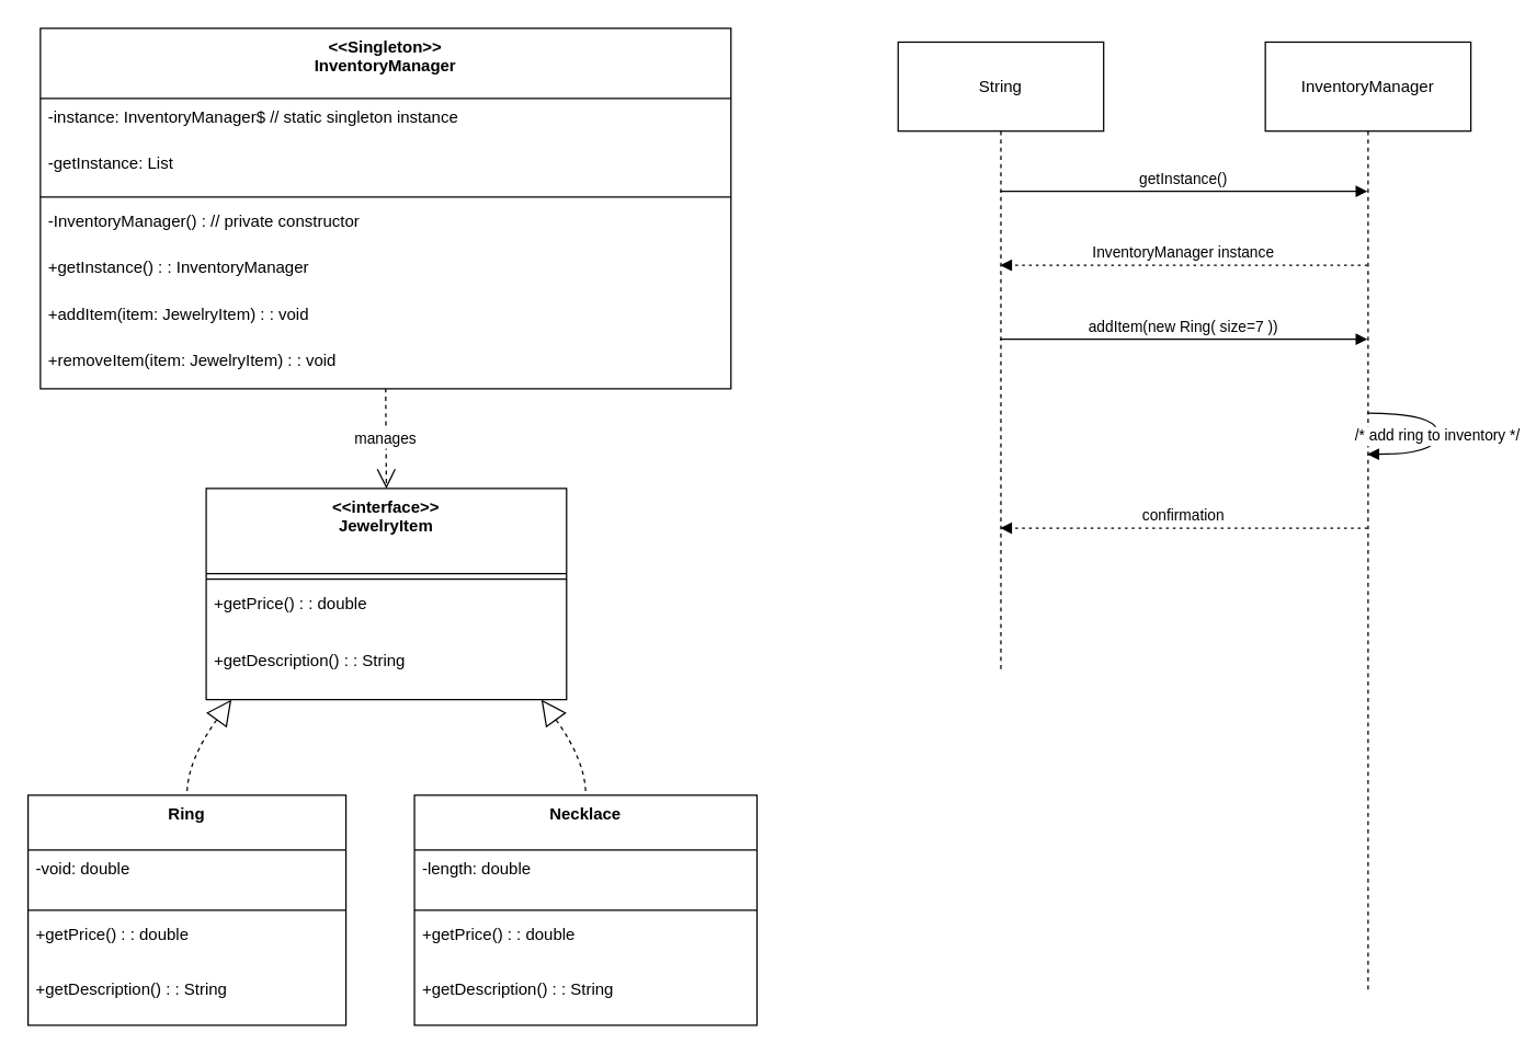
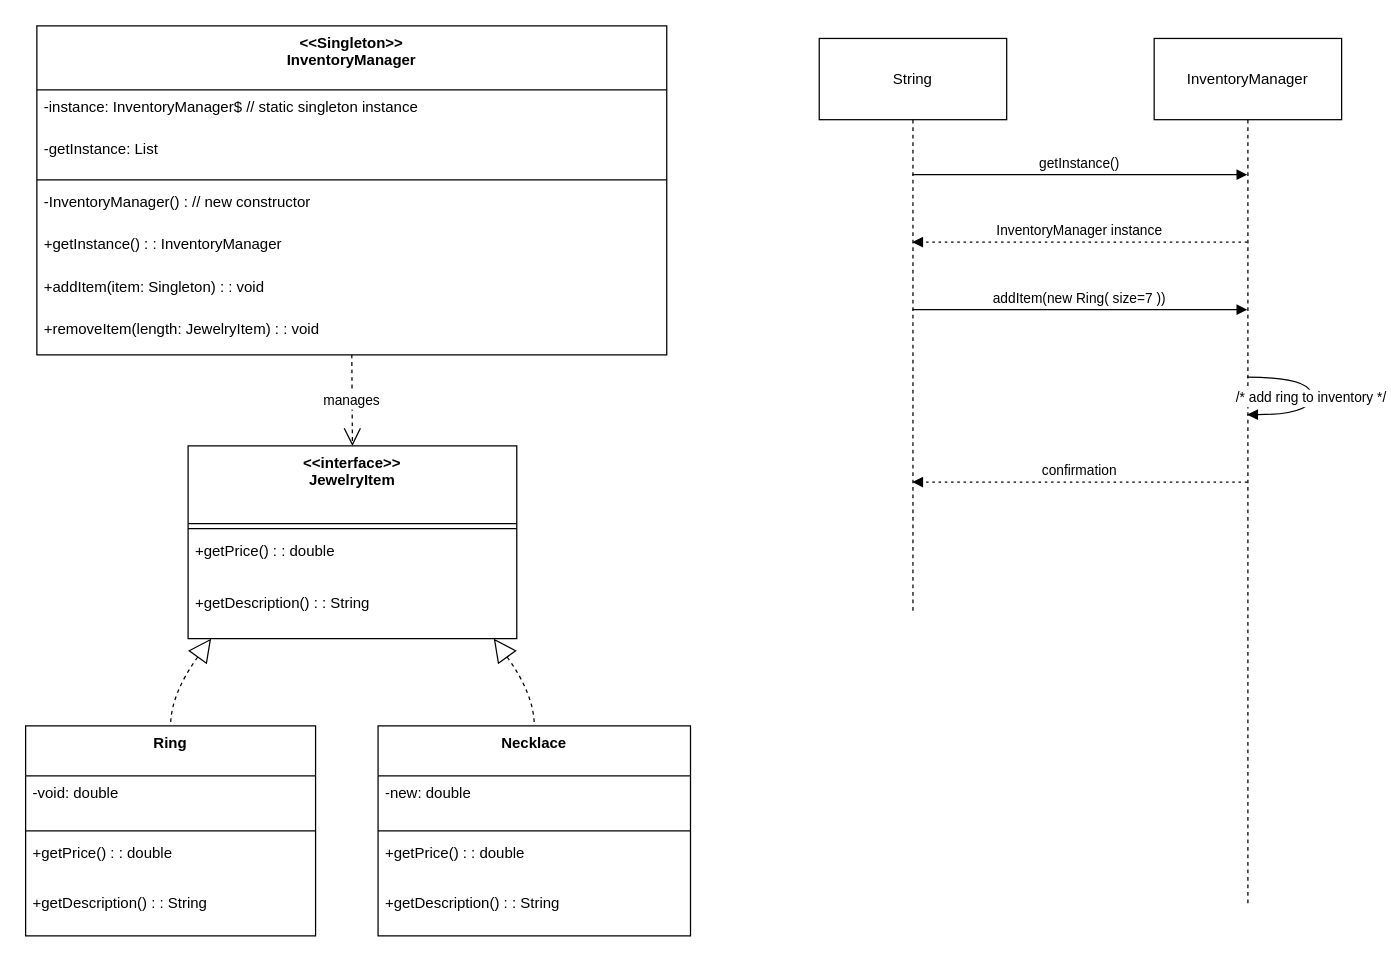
  <mxCell id="0" />
  <mxCell id="1" parent="0" />
  <mxCell id="2" value="&lt;&lt;Singleton&gt;&gt;&#10;InventoryManager" style="swimlane;fontStyle=1;align=center;verticalAlign=top;childLayout=stackLayout;horizontal=1;startSize=51.2;horizontalStack=0;resizeParent=1;resizeParentMax=0;resizeLast=0;collapsible=0;marginBottom=0;" vertex="1" parent="1"><mxGeometry x="29" y="20" width="504" height="263.2" as="geometry" /></mxCell>
  <mxCell id="3" value="-instance: InventoryManager$  // static singleton instance" style="text;strokeColor=none;fillColor=none;align=left;verticalAlign=top;spacingLeft=4;spacingRight=4;overflow=hidden;rotatable=0;points=[[0,0.5],[1,0.5]];portConstraint=eastwest;" vertex="1" parent="2"><mxGeometry y="51.2" width="504" height="34" as="geometry" /></mxCell>
  <mxCell id="4" value="-getInstance: List" style="text;strokeColor=none;fillColor=none;align=left;verticalAlign=top;spacingLeft=4;spacingRight=4;overflow=hidden;rotatable=0;points=[[0,0.5],[1,0.5]];portConstraint=eastwest;" vertex="1" parent="2"><mxGeometry y="85.2" width="504" height="34" as="geometry" /></mxCell>
  <mxCell id="5" style="line;strokeWidth=1;fillColor=none;align=left;verticalAlign=middle;spacingTop=-1;spacingLeft=3;spacingRight=3;rotatable=0;labelPosition=right;points=[];portConstraint=eastwest;strokeColor=inherit;" vertex="1" parent="2"><mxGeometry y="119.2" width="504" height="8" as="geometry" /></mxCell>
- <mxCell id="6" value="-InventoryManager() : // private constructor" style="text;strokeColor=none;fillColor=none;align=left;verticalAlign=top;spacingLeft=4;spacingRight=4;overflow=hidden;rotatable=0;points=[[0,0.5],[1,0.5]];portConstraint=eastwest;" vertex="1" parent="2"><mxGeometry y="127.2" width="504" height="34" as="geometry" /></mxCell>
+ <mxCell id="6" value="-InventoryManager() : // new constructor" style="text;strokeColor=none;fillColor=none;align=left;verticalAlign=top;spacingLeft=4;spacingRight=4;overflow=hidden;rotatable=0;points=[[0,0.5],[1,0.5]];portConstraint=eastwest;" vertex="1" parent="2"><mxGeometry y="127.2" width="504" height="34" as="geometry" /></mxCell>
  <mxCell id="7" value="+getInstance() : : InventoryManager" style="text;strokeColor=none;fillColor=none;align=left;verticalAlign=top;spacingLeft=4;spacingRight=4;overflow=hidden;rotatable=0;points=[[0,0.5],[1,0.5]];portConstraint=eastwest;" vertex="1" parent="2"><mxGeometry y="161.2" width="504" height="34" as="geometry" /></mxCell>
- <mxCell id="8" value="+addItem(item: JewelryItem) : : void" style="text;strokeColor=none;fillColor=none;align=left;verticalAlign=top;spacingLeft=4;spacingRight=4;overflow=hidden;rotatable=0;points=[[0,0.5],[1,0.5]];portConstraint=eastwest;" vertex="1" parent="2"><mxGeometry y="195.2" width="504" height="34" as="geometry" /></mxCell>
- <mxCell id="9" value="+removeItem(item: JewelryItem) : : void" style="text;strokeColor=none;fillColor=none;align=left;verticalAlign=top;spacingLeft=4;spacingRight=4;overflow=hidden;rotatable=0;points=[[0,0.5],[1,0.5]];portConstraint=eastwest;" vertex="1" parent="2"><mxGeometry y="229.2" width="504" height="34" as="geometry" /></mxCell>
+ <mxCell id="8" value="+addItem(item: Singleton) : : void" style="text;strokeColor=none;fillColor=none;align=left;verticalAlign=top;spacingLeft=4;spacingRight=4;overflow=hidden;rotatable=0;points=[[0,0.5],[1,0.5]];portConstraint=eastwest;" vertex="1" parent="2"><mxGeometry y="195.2" width="504" height="34" as="geometry" /></mxCell>
+ <mxCell id="9" value="+removeItem(length: JewelryItem) : : void" style="text;strokeColor=none;fillColor=none;align=left;verticalAlign=top;spacingLeft=4;spacingRight=4;overflow=hidden;rotatable=0;points=[[0,0.5],[1,0.5]];portConstraint=eastwest;" vertex="1" parent="2"><mxGeometry y="229.2" width="504" height="34" as="geometry" /></mxCell>
  <mxCell id="10" value="&lt;&lt;interface&gt;&gt;&#10;JewelryItem" style="swimlane;fontStyle=1;align=center;verticalAlign=top;childLayout=stackLayout;horizontal=1;startSize=62.25;horizontalStack=0;resizeParent=1;resizeParentMax=0;resizeLast=0;collapsible=0;marginBottom=0;" vertex="1" parent="1"><mxGeometry x="150" y="356" width="263" height="154.25" as="geometry" /></mxCell>
  <mxCell id="11" style="line;strokeWidth=1;fillColor=none;align=left;verticalAlign=middle;spacingTop=-1;spacingLeft=3;spacingRight=3;rotatable=0;labelPosition=right;points=[];portConstraint=eastwest;strokeColor=inherit;" vertex="1" parent="10"><mxGeometry y="62.25" width="263" height="8" as="geometry" /></mxCell>
  <mxCell id="12" value="+getPrice() : : double" style="text;strokeColor=none;fillColor=none;align=left;verticalAlign=top;spacingLeft=4;spacingRight=4;overflow=hidden;rotatable=0;points=[[0,0.5],[1,0.5]];portConstraint=eastwest;" vertex="1" parent="10"><mxGeometry y="70.25" width="263" height="42" as="geometry" /></mxCell>
  <mxCell id="13" value="+getDescription() : : String" style="text;strokeColor=none;fillColor=none;align=left;verticalAlign=top;spacingLeft=4;spacingRight=4;overflow=hidden;rotatable=0;points=[[0,0.5],[1,0.5]];portConstraint=eastwest;" vertex="1" parent="10"><mxGeometry y="112.25" width="263" height="42" as="geometry" /></mxCell>
  <mxCell id="14" value="Ring" style="swimlane;fontStyle=1;align=center;verticalAlign=top;childLayout=stackLayout;horizontal=1;startSize=40;horizontalStack=0;resizeParent=1;resizeParentMax=0;resizeLast=0;collapsible=0;marginBottom=0;" vertex="1" parent="1"><mxGeometry x="20" y="580" width="232" height="168" as="geometry" /></mxCell>
  <mxCell id="15" value="-void: double" style="text;strokeColor=none;fillColor=none;align=left;verticalAlign=top;spacingLeft=4;spacingRight=4;overflow=hidden;rotatable=0;points=[[0,0.5],[1,0.5]];portConstraint=eastwest;" vertex="1" parent="14"><mxGeometry y="40" width="232" height="40" as="geometry" /></mxCell>
  <mxCell id="16" style="line;strokeWidth=1;fillColor=none;align=left;verticalAlign=middle;spacingTop=-1;spacingLeft=3;spacingRight=3;rotatable=0;labelPosition=right;points=[];portConstraint=eastwest;strokeColor=inherit;" vertex="1" parent="14"><mxGeometry y="80" width="232" height="8" as="geometry" /></mxCell>
  <mxCell id="17" value="+getPrice() : : double" style="text;strokeColor=none;fillColor=none;align=left;verticalAlign=top;spacingLeft=4;spacingRight=4;overflow=hidden;rotatable=0;points=[[0,0.5],[1,0.5]];portConstraint=eastwest;" vertex="1" parent="14"><mxGeometry y="88" width="232" height="40" as="geometry" /></mxCell>
  <mxCell id="18" value="+getDescription() : : String" style="text;strokeColor=none;fillColor=none;align=left;verticalAlign=top;spacingLeft=4;spacingRight=4;overflow=hidden;rotatable=0;points=[[0,0.5],[1,0.5]];portConstraint=eastwest;" vertex="1" parent="14"><mxGeometry y="128" width="232" height="40" as="geometry" /></mxCell>
  <mxCell id="19" value="Necklace" style="swimlane;fontStyle=1;align=center;verticalAlign=top;childLayout=stackLayout;horizontal=1;startSize=40;horizontalStack=0;resizeParent=1;resizeParentMax=0;resizeLast=0;collapsible=0;marginBottom=0;" vertex="1" parent="1"><mxGeometry x="302" y="580" width="250" height="168" as="geometry" /></mxCell>
- <mxCell id="20" value="-length: double" style="text;strokeColor=none;fillColor=none;align=left;verticalAlign=top;spacingLeft=4;spacingRight=4;overflow=hidden;rotatable=0;points=[[0,0.5],[1,0.5]];portConstraint=eastwest;" vertex="1" parent="19"><mxGeometry y="40" width="250" height="40" as="geometry" /></mxCell>
+ <mxCell id="20" value="-new: double" style="text;strokeColor=none;fillColor=none;align=left;verticalAlign=top;spacingLeft=4;spacingRight=4;overflow=hidden;rotatable=0;points=[[0,0.5],[1,0.5]];portConstraint=eastwest;" vertex="1" parent="19"><mxGeometry y="40" width="250" height="40" as="geometry" /></mxCell>
  <mxCell id="21" style="line;strokeWidth=1;fillColor=none;align=left;verticalAlign=middle;spacingTop=-1;spacingLeft=3;spacingRight=3;rotatable=0;labelPosition=right;points=[];portConstraint=eastwest;strokeColor=inherit;" vertex="1" parent="19"><mxGeometry y="80" width="250" height="8" as="geometry" /></mxCell>
  <mxCell id="22" value="+getPrice() : : double" style="text;strokeColor=none;fillColor=none;align=left;verticalAlign=top;spacingLeft=4;spacingRight=4;overflow=hidden;rotatable=0;points=[[0,0.5],[1,0.5]];portConstraint=eastwest;" vertex="1" parent="19"><mxGeometry y="88" width="250" height="40" as="geometry" /></mxCell>
  <mxCell id="23" value="+getDescription() : : String" style="text;strokeColor=none;fillColor=none;align=left;verticalAlign=top;spacingLeft=4;spacingRight=4;overflow=hidden;rotatable=0;points=[[0,0.5],[1,0.5]];portConstraint=eastwest;" vertex="1" parent="19"><mxGeometry y="128" width="250" height="40" as="geometry" /></mxCell>
  <mxCell id="24" value="" style="curved=1;dashed=1;startArrow=block;startSize=16;startFill=0;endArrow=none;exitX=0.07;exitY=1;entryX=0.5;entryY=0;rounded=0;" edge="1" parent="1" source="10" target="14"><mxGeometry relative="1" as="geometry"><Array as="points"><mxPoint x="136" y="555" /></Array></mxGeometry></mxCell>
  <mxCell id="25" value="" style="curved=1;dashed=1;startArrow=block;startSize=16;startFill=0;endArrow=none;exitX=0.93;exitY=1;entryX=0.5;entryY=0;rounded=0;" edge="1" parent="1" source="10" target="19"><mxGeometry relative="1" as="geometry"><Array as="points"><mxPoint x="427" y="555" /></Array></mxGeometry></mxCell>
  <mxCell id="26" value="manages" style="curved=1;dashed=1;startArrow=none;endArrow=open;endSize=12;exitX=0.5;exitY=1;entryX=0.5;entryY=0;rounded=0;" edge="1" parent="1" source="2" target="10"><mxGeometry relative="1" as="geometry"><Array as="points" /></mxGeometry></mxCell>
  <mxCell id="27" value="String" style="shape=umlLifeline;perimeter=lifelinePerimeter;whiteSpace=wrap;container=1;dropTarget=0;collapsible=0;recursiveResize=0;outlineConnect=0;portConstraint=eastwest;newEdgeStyle={&quot;edgeStyle&quot;:&quot;elbowEdgeStyle&quot;,&quot;elbow&quot;:&quot;vertical&quot;,&quot;curved&quot;:0,&quot;rounded&quot;:0};size=65;" vertex="1" parent="1"><mxGeometry x="655" y="30" width="150" height="460" as="geometry" /></mxCell>
  <mxCell id="28" value="InventoryManager" style="shape=umlLifeline;perimeter=lifelinePerimeter;whiteSpace=wrap;container=1;dropTarget=0;collapsible=0;recursiveResize=0;outlineConnect=0;portConstraint=eastwest;newEdgeStyle={&quot;edgeStyle&quot;:&quot;elbowEdgeStyle&quot;,&quot;elbow&quot;:&quot;vertical&quot;,&quot;curved&quot;:0,&quot;rounded&quot;:0};size=65;" vertex="1" parent="1"><mxGeometry x="923" y="30" width="150" height="695" as="geometry" /></mxCell>
  <mxCell id="29" value="getInstance()" style="verticalAlign=bottom;edgeStyle=elbowEdgeStyle;elbow=vertical;curved=0;rounded=0;endArrow=block;" edge="1" parent="1" source="27" target="28"><mxGeometry relative="1" as="geometry"><Array as="points"><mxPoint x="873" y="139" /></Array></mxGeometry></mxCell>
  <mxCell id="30" value="InventoryManager instance" style="verticalAlign=bottom;edgeStyle=elbowEdgeStyle;elbow=vertical;curved=0;rounded=0;dashed=1;dashPattern=2 3;endArrow=block;" edge="1" parent="1" source="28" target="27"><mxGeometry relative="1" as="geometry"><Array as="points"><mxPoint x="876" y="193" /></Array></mxGeometry></mxCell>
  <mxCell id="31" value="addItem(new Ring( size=7 ))" style="verticalAlign=bottom;edgeStyle=elbowEdgeStyle;elbow=vertical;curved=0;rounded=0;endArrow=block;" edge="1" parent="1" source="27" target="28"><mxGeometry relative="1" as="geometry"><Array as="points"><mxPoint x="873" y="247" /></Array></mxGeometry></mxCell>
  <mxCell id="32" value="/* add ring to inventory */" style="curved=1;endArrow=block;rounded=0;" edge="1" parent="1" source="28" target="28"><mxGeometry relative="1" as="geometry"><Array as="points"><mxPoint x="1049" y="301" /><mxPoint x="1049" y="331" /></Array></mxGeometry></mxCell>
  <mxCell id="33" value="confirmation" style="verticalAlign=bottom;edgeStyle=elbowEdgeStyle;elbow=vertical;curved=0;rounded=0;dashed=1;dashPattern=2 3;endArrow=block;" edge="1" parent="1" source="28" target="27"><mxGeometry relative="1" as="geometry"><Array as="points"><mxPoint x="876" y="385" /></Array></mxGeometry></mxCell>
